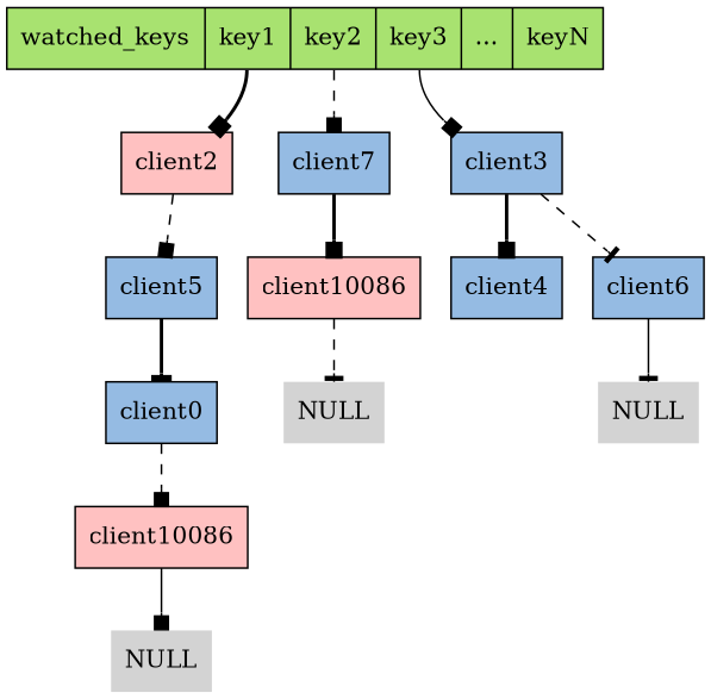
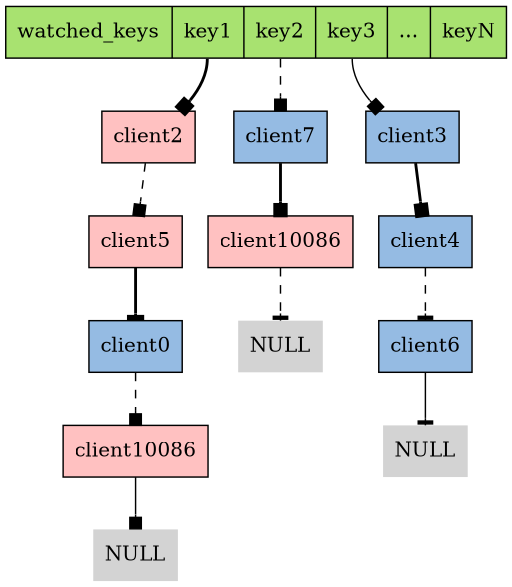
  digraph {
    rankdir=TB
    node [fillcolor="#95BBE3" shape=record style=filled]
    edge [arrowhead=box style=dashed]
    n1 [fillcolor="#A8E270" label="watched_keys |<key1> key1 |<key2> key2 |<key3> key3 | ... |<keyN> keyN"]
    n2 [fillcolor="#FFC1C1" label=client2]
    n3 [label=client7]
    n4 [label=client3]
-   n5 [label=client5]
+   n5 [fillcolor="#FFC1C1" label=client5]
    n6 [fillcolor="#FFC1C1" label=client10086]
    n7 [label=client4]
    n8 [label=client0]
    n9 [fillcolor="#FFC1C1" label=client10086]
    n10 [label=NULL shape=plaintext fillcolor=""]
    n11 [label=NULL shape=plaintext fillcolor=""]
    n12 [label=client6]
    n13 [label=NULL shape=plaintext fillcolor=""]
    n1 -> n2 [style=bold tailport=key1]
    n1 -> n3 [tailport=key2]
    n1 -> n4 [style=solid tailport=key3]
    n2 -> n5
    n3 -> n6 [style=bold]
    n4 -> n7 [style=bold]
    n5 -> n8 [arrowhead=tee style=bold]
    n6 -> n11 [arrowhead=tee]
-   n4 -> n12 [arrowhead=tee]
+   n7 -> n12 [arrowhead=tee]
    n8 -> n9
    n9 -> n10 [style=solid]
    n12 -> n13 [arrowhead=tee style=solid]
  }
